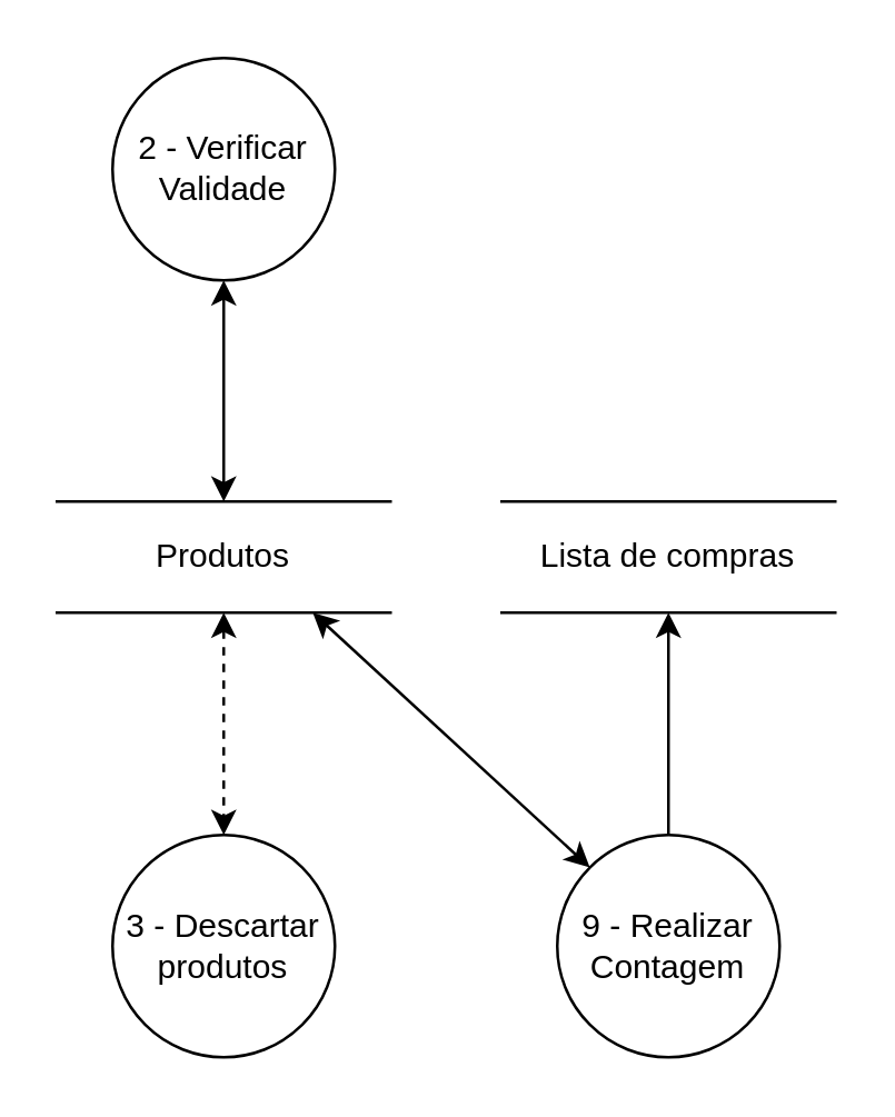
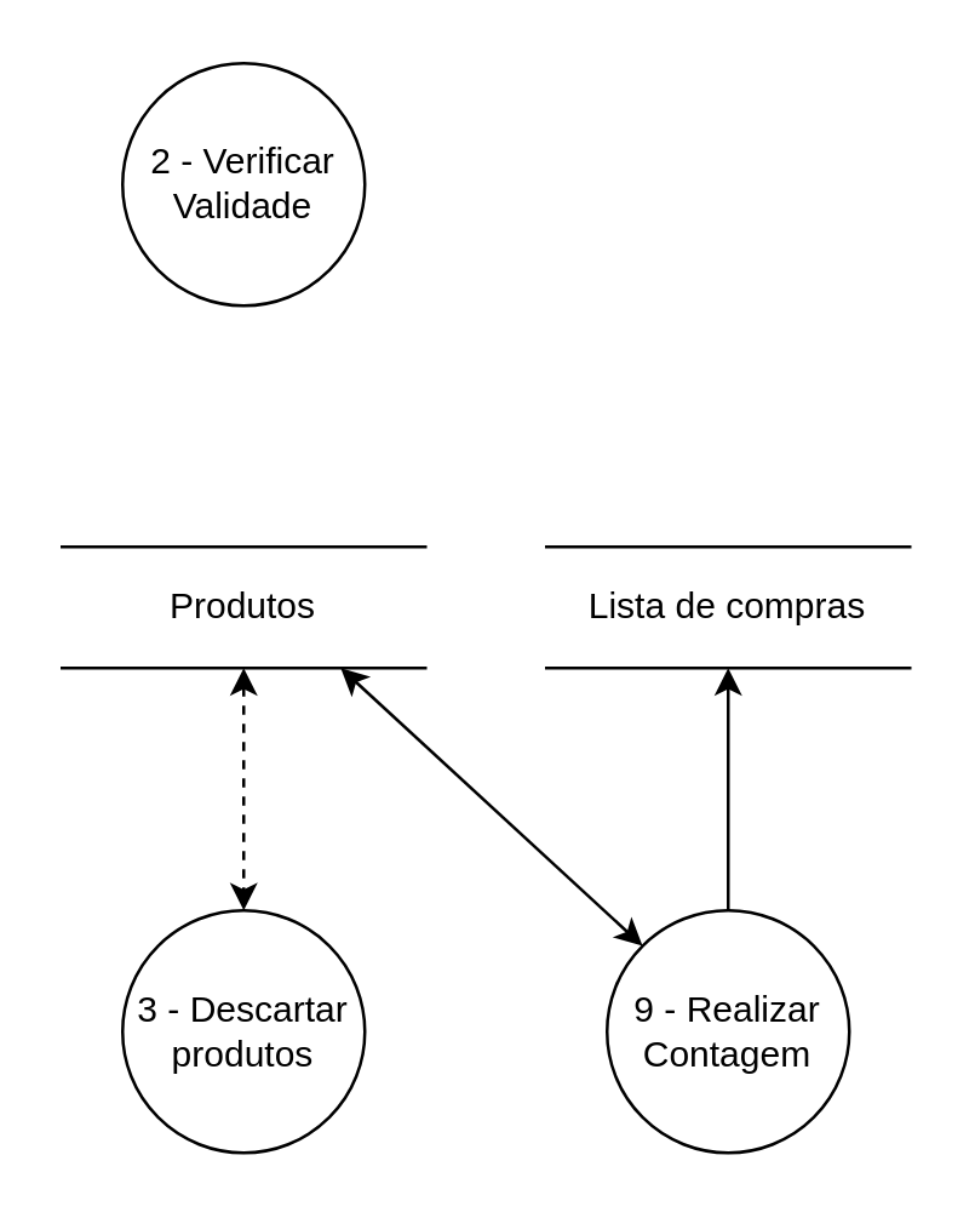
  <mxCell id="0" />
  <mxCell id="1" parent="0" />
  <mxCell id="2" value="2 - Verificar&lt;br&gt;Validade" style="ellipse;whiteSpace=wrap;html=1;aspect=fixed;" parent="1" vertex="1"><mxGeometry x="40" y="20.4" width="80" height="80" as="geometry" /></mxCell>
  <mxCell id="3" value="3 - Descartar&lt;br&gt;produtos" style="ellipse;whiteSpace=wrap;html=1;aspect=fixed;" parent="1" vertex="1"><mxGeometry x="40" y="300" width="80" height="80" as="geometry" /></mxCell>
  <mxCell id="4" value="9 - Realizar&lt;br&gt;Contagem" style="ellipse;whiteSpace=wrap;html=1;aspect=fixed;" parent="1" vertex="1"><mxGeometry x="200" y="300" width="80" height="80" as="geometry" /></mxCell>
  <mxCell id="5" value="Produtos" style="shape=partialRectangle;whiteSpace=wrap;html=1;left=0;right=0;fillColor=none;" parent="1" vertex="1"><mxGeometry x="20" y="180" width="120" height="40" as="geometry" /></mxCell>
  <mxCell id="6" value="" style="endArrow=classic;startArrow=classic;html=1;exitX=0.5;exitY=1;exitDx=0;exitDy=0;entryX=0.5;entryY=0;entryDx=0;entryDy=0;dashed=1;" parent="1" source="5" target="3" edge="1"><mxGeometry width="50" height="50" relative="1" as="geometry"><mxPoint x="80" y="220" as="sourcePoint" /><mxPoint x="80" y="280" as="targetPoint" /></mxGeometry></mxCell>
- <mxCell id="7" value="" style="endArrow=classic;startArrow=classic;html=1;exitX=0.5;exitY=0;exitDx=0;exitDy=0;entryX=0.5;entryY=1;entryDx=0;entryDy=0;" parent="1" source="5" target="2" edge="1"><mxGeometry width="50" height="50" relative="1" as="geometry"><mxPoint x="79.96" y="175" as="sourcePoint" /><mxPoint x="100" y="100.4" as="targetPoint" /></mxGeometry></mxCell>
  <mxCell id="8" value="" style="endArrow=classic;startArrow=classic;html=1;exitX=0.767;exitY=1;exitDx=0;exitDy=0;entryX=0;entryY=0;entryDx=0;entryDy=0;exitPerimeter=0;" parent="1" source="5" target="4" edge="1"><mxGeometry width="50" height="50" relative="1" as="geometry"><mxPoint x="189.5" y="185" as="sourcePoint" /><mxPoint x="190" y="110" as="targetPoint" /></mxGeometry></mxCell>
  <mxCell id="9" value="Lista de compras" style="shape=partialRectangle;whiteSpace=wrap;html=1;left=0;right=0;fillColor=none;" parent="1" vertex="1"><mxGeometry x="180" y="180" width="120" height="40" as="geometry" /></mxCell>
  <mxCell id="10" value="" style="endArrow=classic;html=1;exitX=0.5;exitY=0;exitDx=0;exitDy=0;entryX=0.5;entryY=1;entryDx=0;entryDy=0;" edge="1" parent="1" source="4" target="9"><mxGeometry width="50" height="50" relative="1" as="geometry"><mxPoint x="150" y="250" as="sourcePoint" /><mxPoint x="200" y="200" as="targetPoint" /></mxGeometry></mxCell>
